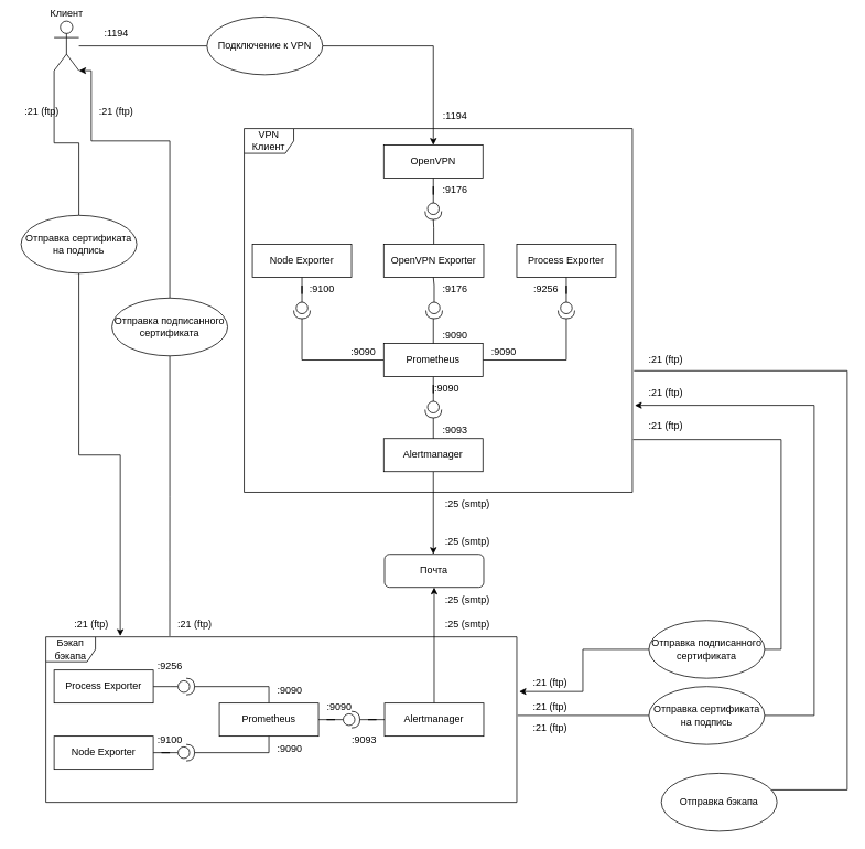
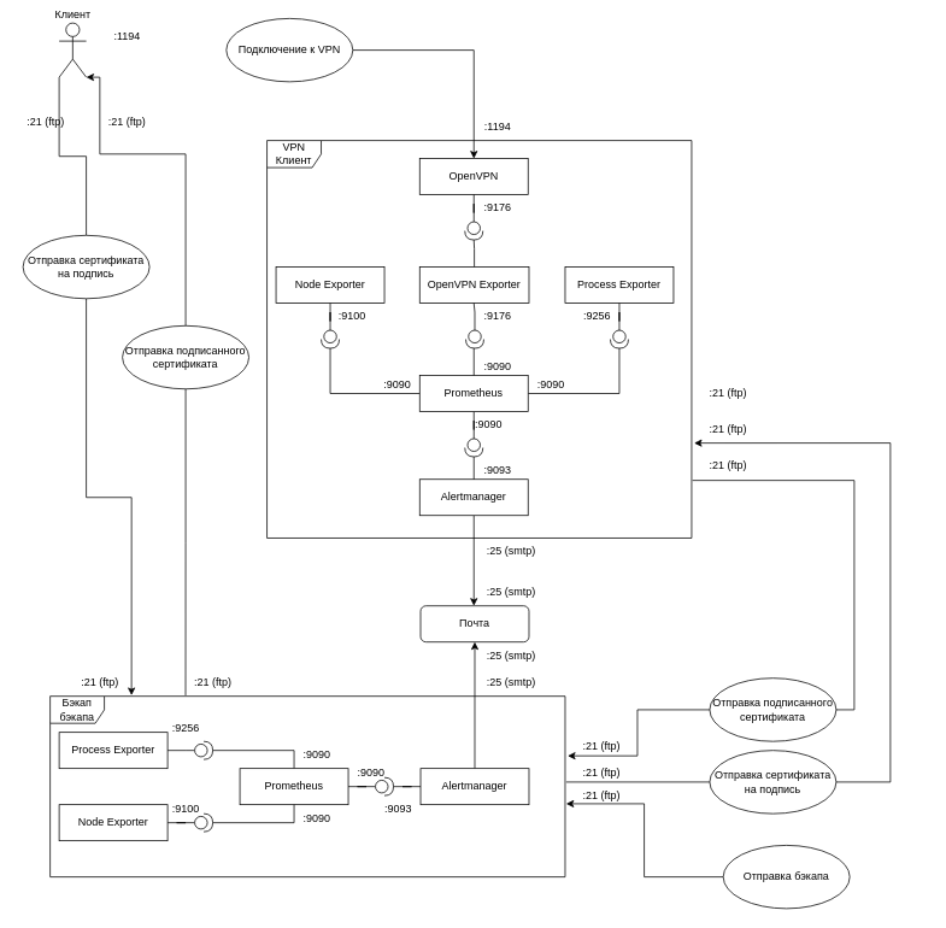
  <mxCell id="0" />
  <mxCell id="1" parent="0" />
  <mxCell id="2" value="OpenVPN" style="html=1;whiteSpace=wrap;" parent="1" vertex="1"><mxGeometry x="464" y="175" width="120" height="40" as="geometry" /></mxCell>
  <mxCell id="3" style="edgeStyle=orthogonalEdgeStyle;rounded=0;orthogonalLoop=1;jettySize=auto;html=1;" parent="1" source="4" target="13" edge="1"><mxGeometry relative="1" as="geometry"><Array as="points"><mxPoint x="525" y="570" /><mxPoint x="525" y="570" /></Array></mxGeometry></mxCell>
  <mxCell id="4" value="Alertmanager" style="html=1;whiteSpace=wrap;" parent="1" vertex="1"><mxGeometry x="464" y="530" width="120" height="40" as="geometry" /></mxCell>
  <mxCell id="5" style="edgeStyle=orthogonalEdgeStyle;rounded=0;orthogonalLoop=1;jettySize=auto;html=1;entryX=1;entryY=0.5;entryDx=0;entryDy=0;entryPerimeter=0;endArrow=none;endFill=0;" parent="1" source="8" target="24" edge="1"><mxGeometry relative="1" as="geometry"><mxPoint x="685" y="435" as="targetPoint" /></mxGeometry></mxCell>
  <mxCell id="6" style="edgeStyle=orthogonalEdgeStyle;rounded=0;orthogonalLoop=1;jettySize=auto;html=1;entryX=1;entryY=0.5;entryDx=0;entryDy=0;entryPerimeter=0;endArrow=none;endFill=0;" parent="1" source="8" target="22" edge="1"><mxGeometry relative="1" as="geometry"><mxPoint x="365" y="435" as="targetPoint" /></mxGeometry></mxCell>
  <mxCell id="7" style="edgeStyle=orthogonalEdgeStyle;rounded=0;orthogonalLoop=1;jettySize=auto;html=1;entryX=0;entryY=0.5;entryDx=0;entryDy=0;entryPerimeter=0;endArrow=none;endFill=0;" parent="1" source="8" target="20" edge="1"><mxGeometry relative="1" as="geometry" /></mxCell>
  <mxCell id="8" value="Prometheus" style="html=1;whiteSpace=wrap;" parent="1" vertex="1"><mxGeometry x="464" y="415" width="120" height="40" as="geometry" /></mxCell>
  <mxCell id="9" value="Node Exporter" style="html=1;whiteSpace=wrap;" parent="1" vertex="1"><mxGeometry x="305" y="295" width="120" height="40" as="geometry" /></mxCell>
  <mxCell id="10" value="Process Exporter" style="html=1;whiteSpace=wrap;" parent="1" vertex="1"><mxGeometry x="625" y="295" width="120" height="40" as="geometry" /></mxCell>
  <mxCell id="11" style="edgeStyle=orthogonalEdgeStyle;rounded=0;orthogonalLoop=1;jettySize=auto;html=1;entryX=1;entryY=0.5;entryDx=0;entryDy=0;entryPerimeter=0;endArrow=none;endFill=0;" parent="1" source="12" target="15" edge="1"><mxGeometry relative="1" as="geometry" /></mxCell>
  <mxCell id="12" value="OpenVPN Exporter" style="html=1;whiteSpace=wrap;" parent="1" vertex="1"><mxGeometry x="464" y="295" width="121" height="40" as="geometry" /></mxCell>
  <mxCell id="13" value="Почта" style="html=1;whiteSpace=wrap;rounded=1;" parent="1" vertex="1"><mxGeometry x="465" y="670" width="120" height="40" as="geometry" /></mxCell>
  <mxCell id="14" value="" style="edgeStyle=orthogonalEdgeStyle;rounded=0;orthogonalLoop=1;jettySize=auto;html=1;entryX=0.5;entryY=1;entryDx=0;entryDy=0;endArrow=none;endFill=0;" parent="1" source="15" target="2" edge="1"><mxGeometry relative="1" as="geometry"><mxPoint x="675" y="215" as="targetPoint" /></mxGeometry></mxCell>
  <mxCell id="15" value="" style="shape=providedRequiredInterface;html=1;verticalLabelPosition=bottom;sketch=0;direction=south;" parent="1" vertex="1"><mxGeometry x="514" y="245" width="20" height="20" as="geometry" /></mxCell>
  <mxCell id="16" value="" style="edgeStyle=orthogonalEdgeStyle;rounded=0;orthogonalLoop=1;jettySize=auto;html=1;endArrow=none;endFill=0;" parent="1" source="18" edge="1"><mxGeometry relative="1" as="geometry"><mxPoint x="524" y="335" as="targetPoint" /></mxGeometry></mxCell>
  <mxCell id="17" value="" style="edgeStyle=orthogonalEdgeStyle;rounded=0;orthogonalLoop=1;jettySize=auto;html=1;endArrow=none;endFill=0;" parent="1" source="18" edge="1"><mxGeometry relative="1" as="geometry"><mxPoint x="524" y="415" as="targetPoint" /><Array as="points"><mxPoint x="524" y="385" /><mxPoint x="524" y="385" /></Array></mxGeometry></mxCell>
  <mxCell id="18" value="" style="shape=providedRequiredInterface;html=1;verticalLabelPosition=bottom;sketch=0;direction=south;" parent="1" vertex="1"><mxGeometry x="515" y="365" width="20" height="20" as="geometry" /></mxCell>
  <mxCell id="19" style="edgeStyle=orthogonalEdgeStyle;rounded=0;orthogonalLoop=1;jettySize=auto;html=1;entryX=0.5;entryY=0;entryDx=0;entryDy=0;endArrow=none;endFill=0;" parent="1" source="20" target="4" edge="1"><mxGeometry relative="1" as="geometry"><mxPoint x="675" y="525" as="targetPoint" /><Array as="points"><mxPoint x="525" y="505" /><mxPoint x="525" y="505" /></Array></mxGeometry></mxCell>
  <mxCell id="20" value="" style="shape=providedRequiredInterface;html=1;verticalLabelPosition=bottom;sketch=0;direction=south;" parent="1" vertex="1"><mxGeometry x="514" y="485" width="20" height="20" as="geometry" /></mxCell>
  <mxCell id="21" style="edgeStyle=orthogonalEdgeStyle;rounded=0;orthogonalLoop=1;jettySize=auto;html=1;entryX=0.5;entryY=1;entryDx=0;entryDy=0;endArrow=none;endFill=0;" parent="1" source="22" target="9" edge="1"><mxGeometry relative="1" as="geometry" /></mxCell>
  <mxCell id="22" value="" style="shape=providedRequiredInterface;html=1;verticalLabelPosition=bottom;sketch=0;direction=south;" parent="1" vertex="1"><mxGeometry x="355" y="365" width="20" height="20" as="geometry" /></mxCell>
  <mxCell id="23" style="edgeStyle=orthogonalEdgeStyle;rounded=0;orthogonalLoop=1;jettySize=auto;html=1;entryX=0.5;entryY=1;entryDx=0;entryDy=0;endArrow=none;endFill=0;" parent="1" source="24" target="10" edge="1"><mxGeometry relative="1" as="geometry" /></mxCell>
  <mxCell id="24" value="" style="shape=providedRequiredInterface;html=1;verticalLabelPosition=bottom;sketch=0;direction=south;" parent="1" vertex="1"><mxGeometry x="675" y="365" width="20" height="20" as="geometry" /></mxCell>
  <mxCell id="25" value="VPN Клиент" style="shape=umlFrame;whiteSpace=wrap;html=1;pointerEvents=0;" parent="1" vertex="1"><mxGeometry x="295" y="155" width="470" height="440" as="geometry" /></mxCell>
- <mxCell id="26" style="edgeStyle=orthogonalEdgeStyle;rounded=0;orthogonalLoop=1;jettySize=auto;html=1;entryX=0;entryY=0.5;entryDx=0;entryDy=0;endArrow=none;endFill=0;" parent="1" source="27" target="59" edge="1"><mxGeometry relative="1" as="geometry" /></mxCell>
  <mxCell id="27" value="Клиент" style="shape=umlActor;verticalLabelPosition=top;verticalAlign=bottom;html=1;direction=east;labelPosition=center;align=center;" parent="1" vertex="1"><mxGeometry x="65" y="25" width="30" height="60" as="geometry" /></mxCell>
  <mxCell id="28" style="edgeStyle=orthogonalEdgeStyle;rounded=0;orthogonalLoop=1;jettySize=auto;html=1;entryX=0.5;entryY=1;entryDx=0;entryDy=0;" parent="1" source="29" target="13" edge="1"><mxGeometry relative="1" as="geometry" /></mxCell>
  <mxCell id="29" value="Alertmanager" style="html=1;whiteSpace=wrap;" parent="1" vertex="1"><mxGeometry x="465" y="850" width="120" height="40" as="geometry" /></mxCell>
  <mxCell id="30" style="edgeStyle=orthogonalEdgeStyle;rounded=0;orthogonalLoop=1;jettySize=auto;html=1;entryX=1;entryY=0.5;entryDx=0;entryDy=0;entryPerimeter=0;endArrow=none;endFill=0;" parent="1" source="31" target="33" edge="1"><mxGeometry relative="1" as="geometry"><mxPoint x="125" y="880" as="targetPoint" /><Array as="points"><mxPoint x="325" y="830" /></Array></mxGeometry></mxCell>
  <mxCell id="31" value="Prometheus" style="html=1;whiteSpace=wrap;" parent="1" vertex="1"><mxGeometry x="265" y="850" width="120" height="40" as="geometry" /></mxCell>
  <mxCell id="32" style="edgeStyle=orthogonalEdgeStyle;rounded=0;orthogonalLoop=1;jettySize=auto;html=1;entryX=1;entryY=0.5;entryDx=0;entryDy=0;endArrow=none;endFill=0;" parent="1" source="33" target="38" edge="1"><mxGeometry relative="1" as="geometry"><mxPoint x="125" y="780" as="targetPoint" /><Array as="points"><mxPoint x="205" y="830" /><mxPoint x="205" y="830" /></Array></mxGeometry></mxCell>
  <mxCell id="33" value="" style="shape=providedRequiredInterface;html=1;verticalLabelPosition=bottom;sketch=0;direction=east;" parent="1" vertex="1"><mxGeometry x="215" y="820" width="20" height="20" as="geometry" /></mxCell>
  <mxCell id="34" style="edgeStyle=orthogonalEdgeStyle;rounded=0;orthogonalLoop=1;jettySize=auto;html=1;entryX=0.5;entryY=1;entryDx=0;entryDy=0;endArrow=none;endFill=0;" parent="1" source="36" target="31" edge="1"><mxGeometry relative="1" as="geometry"><mxPoint x="325" y="910" as="targetPoint" /></mxGeometry></mxCell>
  <mxCell id="35" value="" style="edgeStyle=orthogonalEdgeStyle;rounded=0;orthogonalLoop=1;jettySize=auto;html=1;endArrow=none;endFill=0;" parent="1" source="36" target="37" edge="1"><mxGeometry relative="1" as="geometry" /></mxCell>
  <mxCell id="36" value="" style="shape=providedRequiredInterface;html=1;verticalLabelPosition=bottom;sketch=0;direction=east;" parent="1" vertex="1"><mxGeometry x="215" y="900" width="20" height="20" as="geometry" /></mxCell>
  <mxCell id="37" value="Node Exporter" style="html=1;whiteSpace=wrap;" parent="1" vertex="1"><mxGeometry x="65" y="890" width="120" height="40" as="geometry" /></mxCell>
  <mxCell id="38" value="Process Exporter" style="html=1;whiteSpace=wrap;" parent="1" vertex="1"><mxGeometry x="65" y="810" width="120" height="40" as="geometry" /></mxCell>
  <mxCell id="39" value="" style="edgeStyle=orthogonalEdgeStyle;rounded=0;orthogonalLoop=1;jettySize=auto;html=1;endArrow=none;endFill=0;" parent="1" source="41" target="29" edge="1"><mxGeometry relative="1" as="geometry" /></mxCell>
  <mxCell id="40" value="" style="edgeStyle=orthogonalEdgeStyle;rounded=0;orthogonalLoop=1;jettySize=auto;html=1;endArrow=none;endFill=0;" parent="1" source="41" target="31" edge="1"><mxGeometry relative="1" as="geometry" /></mxCell>
  <mxCell id="41" value="" style="shape=providedRequiredInterface;html=1;verticalLabelPosition=bottom;sketch=0;" parent="1" vertex="1"><mxGeometry x="415" y="860" width="20" height="20" as="geometry" /></mxCell>
  <mxCell id="42" value="Бэкап бэкапа" style="shape=umlFrame;whiteSpace=wrap;html=1;pointerEvents=0;" parent="1" vertex="1"><mxGeometry x="55" y="770" width="570" height="200" as="geometry" /></mxCell>
  <mxCell id="43" style="edgeStyle=orthogonalEdgeStyle;rounded=0;orthogonalLoop=1;jettySize=auto;html=1;entryX=1.006;entryY=0.761;entryDx=0;entryDy=0;entryPerimeter=0;" parent="1" source="45" target="25" edge="1"><mxGeometry relative="1" as="geometry"><mxPoint x="985" y="490" as="targetPoint" /><Array as="points"><mxPoint x="985" y="865" /><mxPoint x="985" y="490" /></Array></mxGeometry></mxCell>
  <mxCell id="44" style="edgeStyle=orthogonalEdgeStyle;rounded=0;orthogonalLoop=1;jettySize=auto;html=1;entryX=1.002;entryY=0.475;entryDx=0;entryDy=0;entryPerimeter=0;endArrow=none;endFill=0;" parent="1" source="45" target="42" edge="1"><mxGeometry relative="1" as="geometry" /></mxCell>
  <mxCell id="45" value="Отправка сертификата на подпись" style="ellipse;whiteSpace=wrap;html=1;" parent="1" vertex="1"><mxGeometry x="785" y="830" width="140" height="70" as="geometry" /></mxCell>
- <mxCell id="46" style="edgeStyle=orthogonalEdgeStyle;rounded=0;orthogonalLoop=1;jettySize=auto;html=1;entryX=1.004;entryY=0.666;entryDx=0;entryDy=0;entryPerimeter=0;endArrow=none;endFill=0;" parent="1" source="48" target="25" edge="1"><mxGeometry relative="1" as="geometry"><mxPoint x="1025" y="450" as="targetPoint" /><Array as="points"><mxPoint x="1025" y="955" /><mxPoint x="1025" y="448" /></Array></mxGeometry></mxCell>
+ <mxCell id="47" style="edgeStyle=orthogonalEdgeStyle;rounded=0;orthogonalLoop=1;jettySize=auto;html=1;entryX=1.002;entryY=0.595;entryDx=0;entryDy=0;entryPerimeter=0;" parent="1" source="48" target="42" edge="1"><mxGeometry relative="1" as="geometry" /></mxCell>
  <mxCell id="48" value="Отправка бэкапа" style="ellipse;whiteSpace=wrap;html=1;" parent="1" vertex="1"><mxGeometry x="800" y="935" width="140" height="70" as="geometry" /></mxCell>
  <mxCell id="49" style="edgeStyle=orthogonalEdgeStyle;rounded=0;orthogonalLoop=1;jettySize=auto;html=1;entryX=1.002;entryY=0.855;entryDx=0;entryDy=0;entryPerimeter=0;endArrow=none;endFill=0;" parent="1" source="51" target="25" edge="1"><mxGeometry relative="1" as="geometry"><mxPoint x="945" y="530" as="targetPoint" /><Array as="points"><mxPoint x="945" y="785" /><mxPoint x="945" y="531" /></Array></mxGeometry></mxCell>
  <mxCell id="50" style="edgeStyle=orthogonalEdgeStyle;rounded=0;orthogonalLoop=1;jettySize=auto;html=1;entryX=1.005;entryY=0.33;entryDx=0;entryDy=0;entryPerimeter=0;" parent="1" source="51" target="42" edge="1"><mxGeometry relative="1" as="geometry" /></mxCell>
  <mxCell id="51" value="Отправка подписанного сертификата" style="ellipse;whiteSpace=wrap;html=1;" parent="1" vertex="1"><mxGeometry x="785" y="750" width="140" height="70" as="geometry" /></mxCell>
  <mxCell id="52" style="edgeStyle=orthogonalEdgeStyle;rounded=0;orthogonalLoop=1;jettySize=auto;html=1;entryX=0.158;entryY=-0.005;entryDx=0;entryDy=0;entryPerimeter=0;" parent="1" source="54" target="42" edge="1"><mxGeometry relative="1" as="geometry" /></mxCell>
  <mxCell id="53" style="edgeStyle=orthogonalEdgeStyle;rounded=0;orthogonalLoop=1;jettySize=auto;html=1;entryX=0;entryY=1;entryDx=0;entryDy=0;entryPerimeter=0;endArrow=none;endFill=0;" parent="1" source="54" target="27" edge="1"><mxGeometry relative="1" as="geometry" /></mxCell>
  <mxCell id="54" value="Отправка сертификата на подпись" style="ellipse;whiteSpace=wrap;html=1;" parent="1" vertex="1"><mxGeometry x="25" y="260" width="140" height="70" as="geometry" /></mxCell>
  <mxCell id="55" style="edgeStyle=orthogonalEdgeStyle;rounded=0;orthogonalLoop=1;jettySize=auto;html=1;entryX=1;entryY=1;entryDx=0;entryDy=0;entryPerimeter=0;" parent="1" source="57" target="27" edge="1"><mxGeometry relative="1" as="geometry"><mxPoint x="205" y="90" as="targetPoint" /><Array as="points"><mxPoint x="205" y="170" /><mxPoint x="110" y="170" /></Array></mxGeometry></mxCell>
  <mxCell id="56" style="edgeStyle=orthogonalEdgeStyle;rounded=0;orthogonalLoop=1;jettySize=auto;html=1;entryX=0.263;entryY=-0.005;entryDx=0;entryDy=0;entryPerimeter=0;endArrow=none;endFill=0;" parent="1" source="57" target="42" edge="1"><mxGeometry relative="1" as="geometry"><Array as="points"><mxPoint x="205" y="600" /><mxPoint x="205" y="600" /></Array></mxGeometry></mxCell>
  <mxCell id="57" value="Отправка подписанного сертификата" style="ellipse;whiteSpace=wrap;html=1;" parent="1" vertex="1"><mxGeometry x="135" y="360" width="140" height="70" as="geometry" /></mxCell>
  <mxCell id="58" style="edgeStyle=orthogonalEdgeStyle;rounded=0;orthogonalLoop=1;jettySize=auto;html=1;entryX=0.5;entryY=0;entryDx=0;entryDy=0;" parent="1" source="59" target="2" edge="1"><mxGeometry relative="1" as="geometry"><mxPoint x="545" y="55" as="targetPoint" /></mxGeometry></mxCell>
  <mxCell id="59" value="Подключение к VPN" style="ellipse;whiteSpace=wrap;html=1;" parent="1" vertex="1"><mxGeometry x="250" y="20" width="140" height="70" as="geometry" /></mxCell>
  <mxCell id="60" value=":21 (ftp)" style="text;html=1;align=center;verticalAlign=middle;resizable=0;points=[];autosize=1;strokeColor=none;fillColor=none;" parent="1" vertex="1"><mxGeometry x="775" y="420" width="60" height="30" as="geometry" /></mxCell>
  <mxCell id="61" value=":21 (ftp)" style="text;html=1;align=center;verticalAlign=middle;resizable=0;points=[];autosize=1;strokeColor=none;fillColor=none;" parent="1" vertex="1"><mxGeometry x="775" y="460" width="60" height="30" as="geometry" /></mxCell>
  <mxCell id="62" value=":21 (ftp)" style="text;html=1;align=center;verticalAlign=middle;resizable=0;points=[];autosize=1;strokeColor=none;fillColor=none;" parent="1" vertex="1"><mxGeometry x="775" y="500" width="60" height="30" as="geometry" /></mxCell>
  <mxCell id="63" value=":21 (ftp)" style="text;html=1;align=center;verticalAlign=middle;resizable=0;points=[];autosize=1;strokeColor=none;fillColor=none;" parent="1" vertex="1"><mxGeometry x="635" y="810" width="60" height="30" as="geometry" /></mxCell>
  <mxCell id="64" value=":21 (ftp)" style="text;html=1;align=center;verticalAlign=middle;resizable=0;points=[];autosize=1;strokeColor=none;fillColor=none;" parent="1" vertex="1"><mxGeometry x="635" y="840" width="60" height="30" as="geometry" /></mxCell>
  <mxCell id="65" value=":21 (ftp)" style="text;html=1;align=center;verticalAlign=middle;resizable=0;points=[];autosize=1;strokeColor=none;fillColor=none;" parent="1" vertex="1"><mxGeometry x="635" y="865" width="60" height="30" as="geometry" /></mxCell>
  <mxCell id="66" value=":25 (smtp)" style="text;html=1;align=center;verticalAlign=middle;resizable=0;points=[];autosize=1;strokeColor=none;fillColor=none;" parent="1" vertex="1"><mxGeometry x="525" y="740" width="80" height="30" as="geometry" /></mxCell>
  <mxCell id="67" value=":25 (smtp)" style="text;html=1;align=center;verticalAlign=middle;resizable=0;points=[];autosize=1;strokeColor=none;fillColor=none;" parent="1" vertex="1"><mxGeometry x="525" y="595" width="80" height="30" as="geometry" /></mxCell>
  <mxCell id="68" value=":25 (smtp)" style="text;html=1;align=center;verticalAlign=middle;resizable=0;points=[];autosize=1;strokeColor=none;fillColor=none;" parent="1" vertex="1"><mxGeometry x="525" y="640" width="80" height="30" as="geometry" /></mxCell>
  <mxCell id="69" value=":25 (smtp)" style="text;html=1;align=center;verticalAlign=middle;resizable=0;points=[];autosize=1;strokeColor=none;fillColor=none;" parent="1" vertex="1"><mxGeometry x="525" y="710" width="80" height="30" as="geometry" /></mxCell>
  <mxCell id="70" value=":21 (ftp)" style="text;html=1;align=center;verticalAlign=middle;resizable=0;points=[];autosize=1;strokeColor=none;fillColor=none;" parent="1" vertex="1"><mxGeometry x="205" y="740" width="60" height="30" as="geometry" /></mxCell>
  <mxCell id="71" value=":21 (ftp)" style="text;html=1;align=center;verticalAlign=middle;resizable=0;points=[];autosize=1;strokeColor=none;fillColor=none;" parent="1" vertex="1"><mxGeometry x="80" y="740" width="60" height="30" as="geometry" /></mxCell>
  <mxCell id="72" value=":21 (ftp)" style="text;html=1;align=center;verticalAlign=middle;resizable=0;points=[];autosize=1;strokeColor=none;fillColor=none;" parent="1" vertex="1"><mxGeometry x="110" y="120" width="60" height="30" as="geometry" /></mxCell>
  <mxCell id="73" value=":21 (ftp)" style="text;html=1;align=center;verticalAlign=middle;resizable=0;points=[];autosize=1;strokeColor=none;fillColor=none;" parent="1" vertex="1"><mxGeometry x="20" y="120" width="60" height="30" as="geometry" /></mxCell>
  <mxCell id="74" value=":1194" style="text;html=1;align=center;verticalAlign=middle;resizable=0;points=[];autosize=1;strokeColor=none;fillColor=none;" parent="1" vertex="1"><mxGeometry x="525" y="125" width="50" height="30" as="geometry" /></mxCell>
  <mxCell id="75" value=":1194" style="text;html=1;align=center;verticalAlign=middle;resizable=0;points=[];autosize=1;strokeColor=none;fillColor=none;" parent="1" vertex="1"><mxGeometry x="115" y="25" width="50" height="30" as="geometry" /></mxCell>
  <mxCell id="76" value=":9176" style="text;html=1;align=center;verticalAlign=middle;resizable=0;points=[];autosize=1;strokeColor=none;fillColor=none;" vertex="1" parent="1"><mxGeometry x="525" y="335" width="50" height="30" as="geometry" /></mxCell>
  <mxCell id="77" value=":9176" style="text;html=1;align=center;verticalAlign=middle;resizable=0;points=[];autosize=1;strokeColor=none;fillColor=none;" vertex="1" parent="1"><mxGeometry x="525" y="215" width="50" height="30" as="geometry" /></mxCell>
  <mxCell id="78" value=":9256" style="text;html=1;align=center;verticalAlign=middle;resizable=0;points=[];autosize=1;strokeColor=none;fillColor=none;" vertex="1" parent="1"><mxGeometry x="635" y="335" width="50" height="30" as="geometry" /></mxCell>
  <mxCell id="79" value=":9100" style="text;html=1;align=center;verticalAlign=middle;resizable=0;points=[];autosize=1;strokeColor=none;fillColor=none;" vertex="1" parent="1"><mxGeometry x="364" y="335" width="50" height="30" as="geometry" /></mxCell>
  <mxCell id="80" value=":9100" style="text;html=1;align=center;verticalAlign=middle;resizable=0;points=[];autosize=1;strokeColor=none;fillColor=none;" vertex="1" parent="1"><mxGeometry x="180" y="880" width="50" height="30" as="geometry" /></mxCell>
  <mxCell id="81" value=":9256" style="text;html=1;align=center;verticalAlign=middle;resizable=0;points=[];autosize=1;strokeColor=none;fillColor=none;" vertex="1" parent="1"><mxGeometry x="180" y="790" width="50" height="30" as="geometry" /></mxCell>
  <mxCell id="82" value=":9090" style="text;html=1;align=center;verticalAlign=middle;resizable=0;points=[];autosize=1;strokeColor=none;fillColor=none;" vertex="1" parent="1"><mxGeometry x="584" y="410" width="50" height="30" as="geometry" /></mxCell>
  <mxCell id="83" value=":9090" style="text;html=1;align=center;verticalAlign=middle;resizable=0;points=[];autosize=1;strokeColor=none;fillColor=none;" vertex="1" parent="1"><mxGeometry x="525" y="390" width="50" height="30" as="geometry" /></mxCell>
  <mxCell id="84" value=":9090" style="text;html=1;align=center;verticalAlign=middle;resizable=0;points=[];autosize=1;strokeColor=none;fillColor=none;" vertex="1" parent="1"><mxGeometry x="414" y="410" width="50" height="30" as="geometry" /></mxCell>
  <mxCell id="85" value=":9090" style="text;html=1;align=center;verticalAlign=middle;resizable=0;points=[];autosize=1;strokeColor=none;fillColor=none;" vertex="1" parent="1"><mxGeometry x="325" y="820" width="50" height="30" as="geometry" /></mxCell>
  <mxCell id="86" value=":9090" style="text;html=1;align=center;verticalAlign=middle;resizable=0;points=[];autosize=1;strokeColor=none;fillColor=none;" vertex="1" parent="1"><mxGeometry x="325" y="890" width="50" height="30" as="geometry" /></mxCell>
  <mxCell id="87" value=":9090" style="text;html=1;align=center;verticalAlign=middle;resizable=0;points=[];autosize=1;strokeColor=none;fillColor=none;" vertex="1" parent="1"><mxGeometry x="385" y="840" width="50" height="30" as="geometry" /></mxCell>
  <mxCell id="88" value=":9090" style="text;html=1;align=center;verticalAlign=middle;resizable=0;points=[];autosize=1;strokeColor=none;fillColor=none;" vertex="1" parent="1"><mxGeometry x="515" y="455" width="50" height="30" as="geometry" /></mxCell>
  <mxCell id="89" value=":9093" style="text;html=1;align=center;verticalAlign=middle;resizable=0;points=[];autosize=1;strokeColor=none;fillColor=none;" vertex="1" parent="1"><mxGeometry x="525" y="505" width="50" height="30" as="geometry" /></mxCell>
  <mxCell id="90" value=":9093" style="text;html=1;align=center;verticalAlign=middle;resizable=0;points=[];autosize=1;strokeColor=none;fillColor=none;" vertex="1" parent="1"><mxGeometry x="415" y="880" width="50" height="30" as="geometry" /></mxCell>
